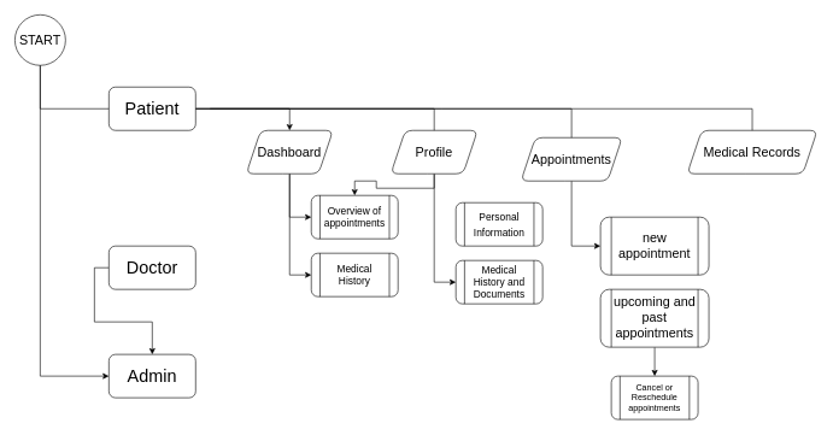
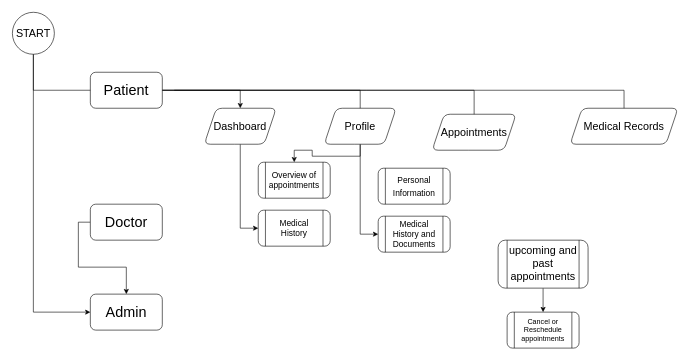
  <mxCell id="0" />
  <mxCell id="1" parent="0" />
  <mxCell id="2" style="edgeStyle=orthogonalEdgeStyle;rounded=0;orthogonalLoop=1;jettySize=auto;html=1;exitX=0.5;exitY=1;exitDx=0;exitDy=0;entryX=0;entryY=0.5;entryDx=0;entryDy=0;" parent="1" source="3" target="4" edge="1"><mxGeometry relative="1" as="geometry"><mxPoint x="325" y="445.003" as="targetPoint" /><mxPoint x="0" y="210" as="sourcePoint" /><Array as="points"><mxPoint x="55" y="520" /></Array></mxGeometry></mxCell>
  <mxCell id="3" value="&lt;font style=&quot;font-size: 18px;&quot;&gt;START&lt;/font&gt;" style="ellipse;whiteSpace=wrap;html=1;aspect=fixed;" parent="1" vertex="1"><mxGeometry x="20" y="20" width="70" height="70" as="geometry" /></mxCell>
  <mxCell id="4" value="&lt;font style=&quot;font-size: 24px;&quot;&gt;Admin&lt;/font&gt;" style="rounded=1;whiteSpace=wrap;html=1;" parent="1" vertex="1"><mxGeometry x="150" y="490.003" width="120" height="60" as="geometry" /></mxCell>
  <mxCell id="5" style="edgeStyle=orthogonalEdgeStyle;rounded=0;orthogonalLoop=1;jettySize=auto;html=1;exitX=0;exitY=0.5;exitDx=0;exitDy=0;" parent="1" source="6" target="4" edge="1"><mxGeometry relative="1" as="geometry" /></mxCell>
  <mxCell id="6" value="&lt;font style=&quot;font-size: 24px;&quot;&gt;Doctor&lt;/font&gt;" style="rounded=1;whiteSpace=wrap;html=1;" parent="1" vertex="1"><mxGeometry x="150" y="340" width="120" height="60" as="geometry" /></mxCell>
  <mxCell id="7" value="" style="edgeStyle=orthogonalEdgeStyle;rounded=0;orthogonalLoop=1;jettySize=auto;html=1;entryX=0.5;entryY=0;entryDx=0;entryDy=0;" parent="1" source="8" target="12" edge="1"><mxGeometry relative="1" as="geometry"><Array as="points"><mxPoint x="400" y="150" /></Array></mxGeometry></mxCell>
  <mxCell id="8" value="&lt;font style=&quot;font-size: 24px;&quot;&gt;Patient&lt;/font&gt;" style="rounded=1;whiteSpace=wrap;html=1;" parent="1" vertex="1"><mxGeometry x="150" y="120" width="120" height="60" as="geometry" /></mxCell>
  <mxCell id="9" value="" style="endArrow=none;html=1;rounded=0;entryX=0;entryY=0.5;entryDx=0;entryDy=0;exitX=0.5;exitY=1;exitDx=0;exitDy=0;" parent="1" source="3" target="8" edge="1"><mxGeometry width="50" height="50" relative="1" as="geometry"><mxPoint x="60" y="160" as="sourcePoint" /><mxPoint x="490" y="320" as="targetPoint" /><Array as="points"><mxPoint x="55" y="150" /></Array></mxGeometry></mxCell>
- <mxCell id="10" value="" style="edgeStyle=orthogonalEdgeStyle;rounded=0;orthogonalLoop=1;jettySize=auto;html=1;exitX=0.5;exitY=1;exitDx=0;exitDy=0;" parent="1" source="12" target="22" edge="1"><mxGeometry relative="1" as="geometry"><Array as="points"><mxPoint x="400" y="300" /></Array></mxGeometry></mxCell>
  <mxCell id="11" style="edgeStyle=orthogonalEdgeStyle;rounded=0;orthogonalLoop=1;jettySize=auto;html=1;exitX=0.5;exitY=1;exitDx=0;exitDy=0;entryX=0;entryY=0.5;entryDx=0;entryDy=0;" parent="1" source="12" target="23" edge="1"><mxGeometry relative="1" as="geometry" /></mxCell>
  <mxCell id="12" value="&lt;font style=&quot;font-size: 18px;&quot;&gt;Dashboard&lt;/font&gt;" style="shape=parallelogram;perimeter=parallelogramPerimeter;whiteSpace=wrap;html=1;fixedSize=1;rounded=1;" parent="1" vertex="1"><mxGeometry x="340" y="180" width="120" height="60" as="geometry" /></mxCell>
  <mxCell id="13" value="" style="edgeStyle=orthogonalEdgeStyle;rounded=0;orthogonalLoop=1;jettySize=auto;html=1;" parent="1" source="15" target="22" edge="1"><mxGeometry relative="1" as="geometry" /></mxCell>
  <mxCell id="14" style="edgeStyle=orthogonalEdgeStyle;rounded=0;orthogonalLoop=1;jettySize=auto;html=1;exitX=0.5;exitY=1;exitDx=0;exitDy=0;entryX=0;entryY=0.5;entryDx=0;entryDy=0;" parent="1" source="15" target="25" edge="1"><mxGeometry relative="1" as="geometry"><mxPoint x="630" y="390" as="targetPoint" /><Array as="points"><mxPoint x="600" y="390" /></Array></mxGeometry></mxCell>
  <mxCell id="15" value="&lt;font style=&quot;font-size: 18px;&quot;&gt;Profile&lt;/font&gt;" style="shape=parallelogram;perimeter=parallelogramPerimeter;whiteSpace=wrap;html=1;fixedSize=1;rounded=1;" parent="1" vertex="1"><mxGeometry x="540" y="180" width="120" height="60" as="geometry" /></mxCell>
- <mxCell id="16" value="" style="edgeStyle=orthogonalEdgeStyle;rounded=0;orthogonalLoop=1;jettySize=auto;html=1;entryX=0;entryY=0.5;entryDx=0;entryDy=0;exitX=0.5;exitY=1;exitDx=0;exitDy=0;" parent="1" source="17" target="26" edge="1"><mxGeometry relative="1" as="geometry" /></mxCell>
  <mxCell id="17" value="&lt;font style=&quot;font-size: 18px;&quot;&gt;Appointments&lt;/font&gt;" style="shape=parallelogram;perimeter=parallelogramPerimeter;whiteSpace=wrap;html=1;fixedSize=1;rounded=1;" parent="1" vertex="1"><mxGeometry x="720" y="190" width="140" height="60" as="geometry" /></mxCell>
  <mxCell id="18" value="&lt;font style=&quot;font-size: 18px;&quot;&gt;Medical Records&lt;br&gt;&lt;/font&gt;" style="shape=parallelogram;perimeter=parallelogramPerimeter;whiteSpace=wrap;html=1;fixedSize=1;rounded=1;" parent="1" vertex="1"><mxGeometry x="950" y="180" width="180" height="60" as="geometry" /></mxCell>
  <mxCell id="19" value="" style="endArrow=none;html=1;rounded=0;exitX=0.5;exitY=0;exitDx=0;exitDy=0;entryX=1;entryY=0.5;entryDx=0;entryDy=0;" parent="1" source="15" target="8" edge="1"><mxGeometry width="50" height="50" relative="1" as="geometry"><mxPoint x="540" y="160" as="sourcePoint" /><mxPoint x="590" y="110" as="targetPoint" /><Array as="points"><mxPoint x="600" y="150" /></Array></mxGeometry></mxCell>
  <mxCell id="20" value="" style="endArrow=none;html=1;rounded=0;exitX=0.5;exitY=0;exitDx=0;exitDy=0;" parent="1" source="17" edge="1"><mxGeometry width="50" height="50" relative="1" as="geometry"><mxPoint x="540" y="160" as="sourcePoint" /><mxPoint x="290" y="150" as="targetPoint" /><Array as="points"><mxPoint x="790" y="150" /></Array></mxGeometry></mxCell>
  <mxCell id="21" value="" style="endArrow=none;html=1;rounded=0;exitX=0.5;exitY=0;exitDx=0;exitDy=0;entryX=1;entryY=0.5;entryDx=0;entryDy=0;" parent="1" source="18" target="8" edge="1"><mxGeometry width="50" height="50" relative="1" as="geometry"><mxPoint x="540" y="160" as="sourcePoint" /><mxPoint x="280" y="140" as="targetPoint" /><Array as="points"><mxPoint x="1040" y="150" /><mxPoint x="610" y="150" /></Array></mxGeometry></mxCell>
  <mxCell id="22" value="&lt;font style=&quot;font-size: 14px;&quot;&gt;Overview of appointments&lt;br&gt;&lt;/font&gt;" style="shape=process;whiteSpace=wrap;html=1;backgroundOutline=1;rounded=1;" parent="1" vertex="1"><mxGeometry x="430" y="270" width="120" height="60" as="geometry" /></mxCell>
  <mxCell id="23" value="&lt;font style=&quot;font-size: 14px;&quot;&gt;Medical History&lt;/font&gt;" style="shape=process;whiteSpace=wrap;html=1;backgroundOutline=1;rounded=1;" parent="1" vertex="1"><mxGeometry x="430" y="350" width="120" height="60" as="geometry" /></mxCell>
  <mxCell id="24" value="&lt;font style=&quot;font-size: 18px;&quot;&gt;&lt;font style=&quot;font-size: 14px;&quot;&gt;Personal Information&lt;/font&gt;&lt;br&gt;&lt;/font&gt;" style="shape=process;whiteSpace=wrap;html=1;backgroundOutline=1;rounded=1;" parent="1" vertex="1"><mxGeometry x="630" y="280" width="120" height="60" as="geometry" /></mxCell>
  <mxCell id="25" value="&lt;font style=&quot;font-size: 14px;&quot;&gt;Medical History and Documents&lt;font&gt;&lt;br&gt;&lt;/font&gt;&lt;/font&gt;" style="shape=process;whiteSpace=wrap;html=1;backgroundOutline=1;rounded=1;" parent="1" vertex="1"><mxGeometry x="630" y="360" width="120" height="60" as="geometry" /></mxCell>
- <mxCell id="26" value="&lt;font style=&quot;font-size: 18px;&quot;&gt;new appointment&lt;br&gt;&lt;/font&gt;" style="shape=process;whiteSpace=wrap;html=1;backgroundOutline=1;rounded=1;" parent="1" vertex="1"><mxGeometry x="830" y="300" width="150" height="80" as="geometry" /></mxCell>
  <mxCell id="27" value="" style="edgeStyle=orthogonalEdgeStyle;rounded=0;orthogonalLoop=1;jettySize=auto;html=1;" parent="1" source="28" target="29" edge="1"><mxGeometry relative="1" as="geometry" /></mxCell>
  <mxCell id="28" value="&lt;font style=&quot;font-size: 14px;&quot;&gt;&lt;font style=&quot;font-size: 18px;&quot;&gt;upcoming and past appointments&lt;/font&gt;&lt;br&gt;&lt;/font&gt;" style="shape=process;whiteSpace=wrap;html=1;backgroundOutline=1;rounded=1;" parent="1" vertex="1"><mxGeometry x="830" y="400" width="150" height="80" as="geometry" /></mxCell>
  <mxCell id="29" value="Cancel or Reschedule appointments" style="shape=process;whiteSpace=wrap;html=1;backgroundOutline=1;rounded=1;" parent="1" vertex="1"><mxGeometry x="845" y="520" width="120" height="60" as="geometry" /></mxCell>
